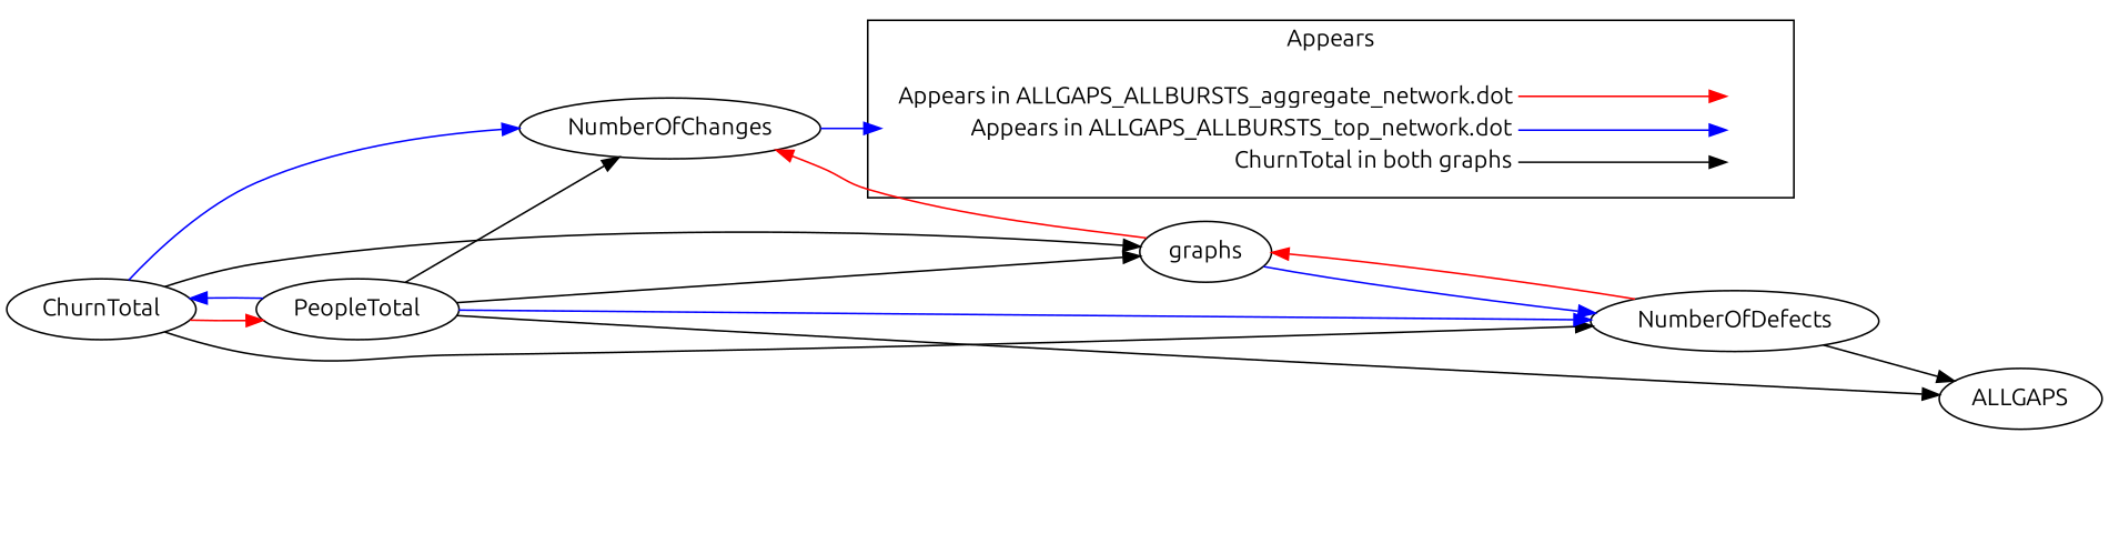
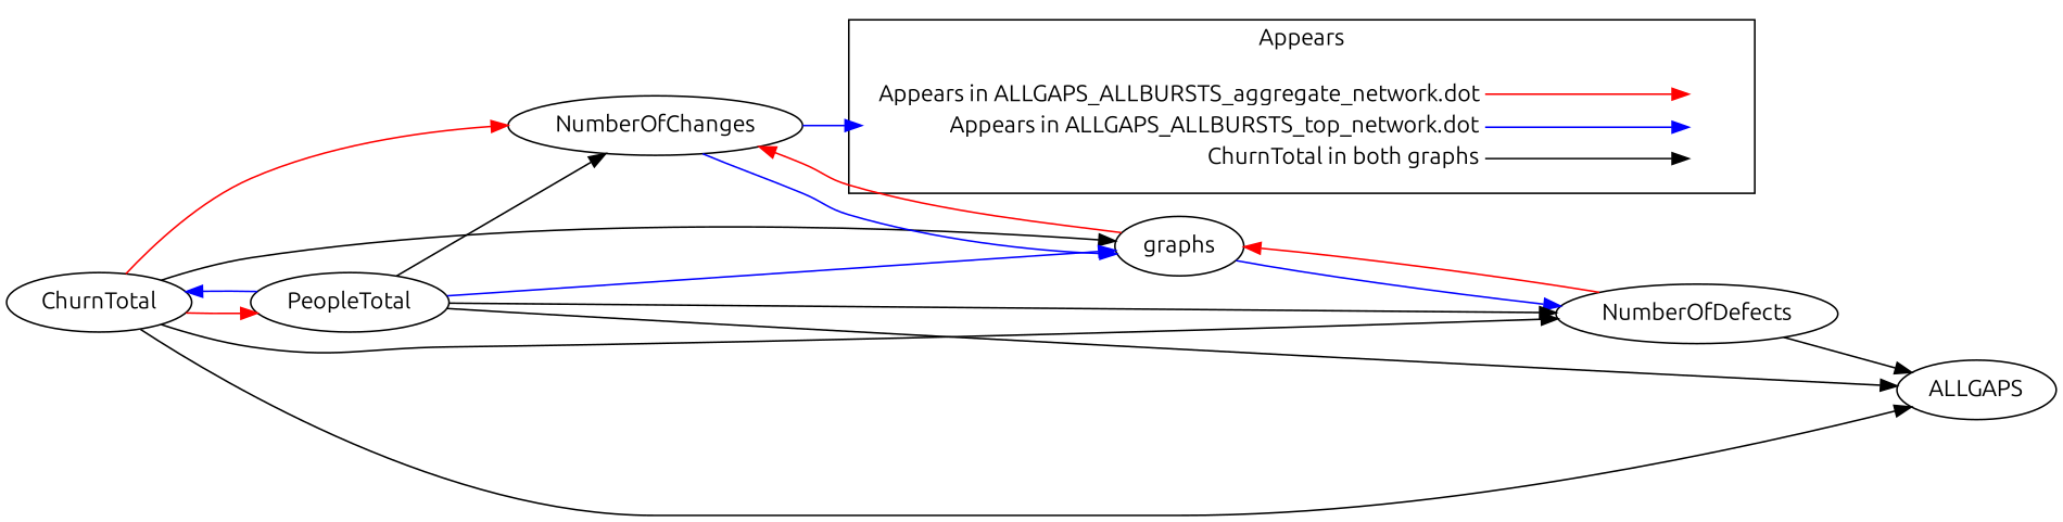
  digraph {
    fontname=Ubuntu
    rankdir=LR
    node [fontname=Ubuntu]
    edge [color=black fontname=Ubuntu]
    n1 [label=<<table border="0" cellpadding="2" cellspacing="0" cellborder="0">       <tr><td align="right" port="i1">Appears in ALLGAPS_ALLBURSTS_aggregate_network.dot</td></tr>       <tr><td align="right" port="i2">Appears in ALLGAPS_ALLBURSTS_top_network.dot</td></tr>       <tr><td align="right" port="i3">ChurnTotal in both graphs</td></tr>       </table>> shape=plaintext]
    n2 [label=<<table border="0" cellpadding="2" cellspacing="0" cellborder="0">       <tr><td port="i1">&nbsp;</td></tr>       <tr><td port="i2">&nbsp;</td></tr>       <tr><td port="i3">&nbsp;</td></tr>       </table>> shape=plaintext]
    ChurnTotal
    NumberOfChanges
    n5 [label=graphs]
    PeopleTotal
    NumberOfDefects
    n8 [label=ALLGAPS]
    subgraph cluster_1 {
      label=Appears
      n1
      n2
    }
    n1 -> n2 [color=red headport="i1:w" tailport="i1:e"]
    n1 -> n2 [color=blue headport="i2:w" tailport="i2:e"]
    n1 -> n2 [headport="i3:w" tailport="i3:e"]
-   ChurnTotal -> NumberOfChanges [color=blue]
+   ChurnTotal -> NumberOfChanges [color=red]
    ChurnTotal -> n5
    ChurnTotal -> PeopleTotal [color=red]
    ChurnTotal -> NumberOfDefects
+   ChurnTotal -> n8
    NumberOfChanges -> n1 [color=blue]
+   NumberOfChanges -> n5 [color=blue]
    n5 -> NumberOfChanges [color=red]
    n5 -> NumberOfDefects [color=blue]
    PeopleTotal -> ChurnTotal [color=blue]
    PeopleTotal -> NumberOfChanges
-   PeopleTotal -> n5
-   PeopleTotal -> NumberOfDefects [color=blue]
+   PeopleTotal -> n5 [color=blue]
+   PeopleTotal -> NumberOfDefects
    PeopleTotal -> n8
    NumberOfDefects -> n5 [color=red]
    NumberOfDefects -> n8
  }
